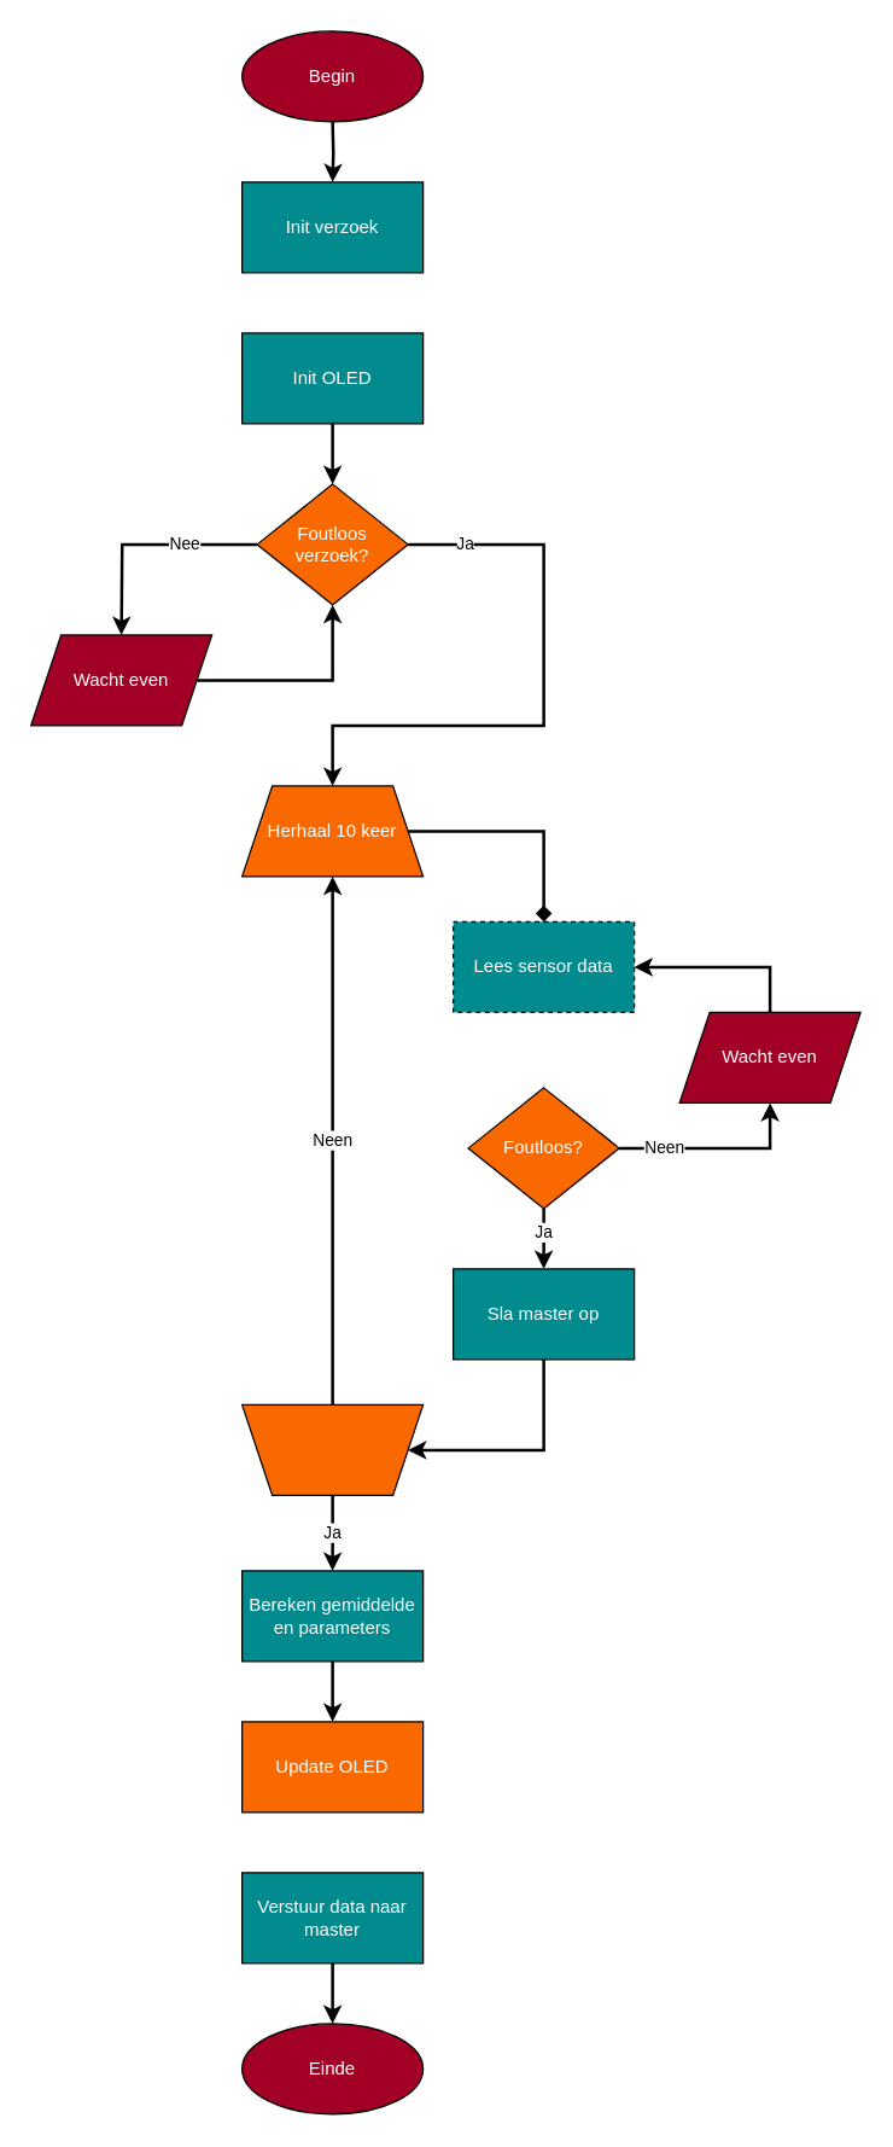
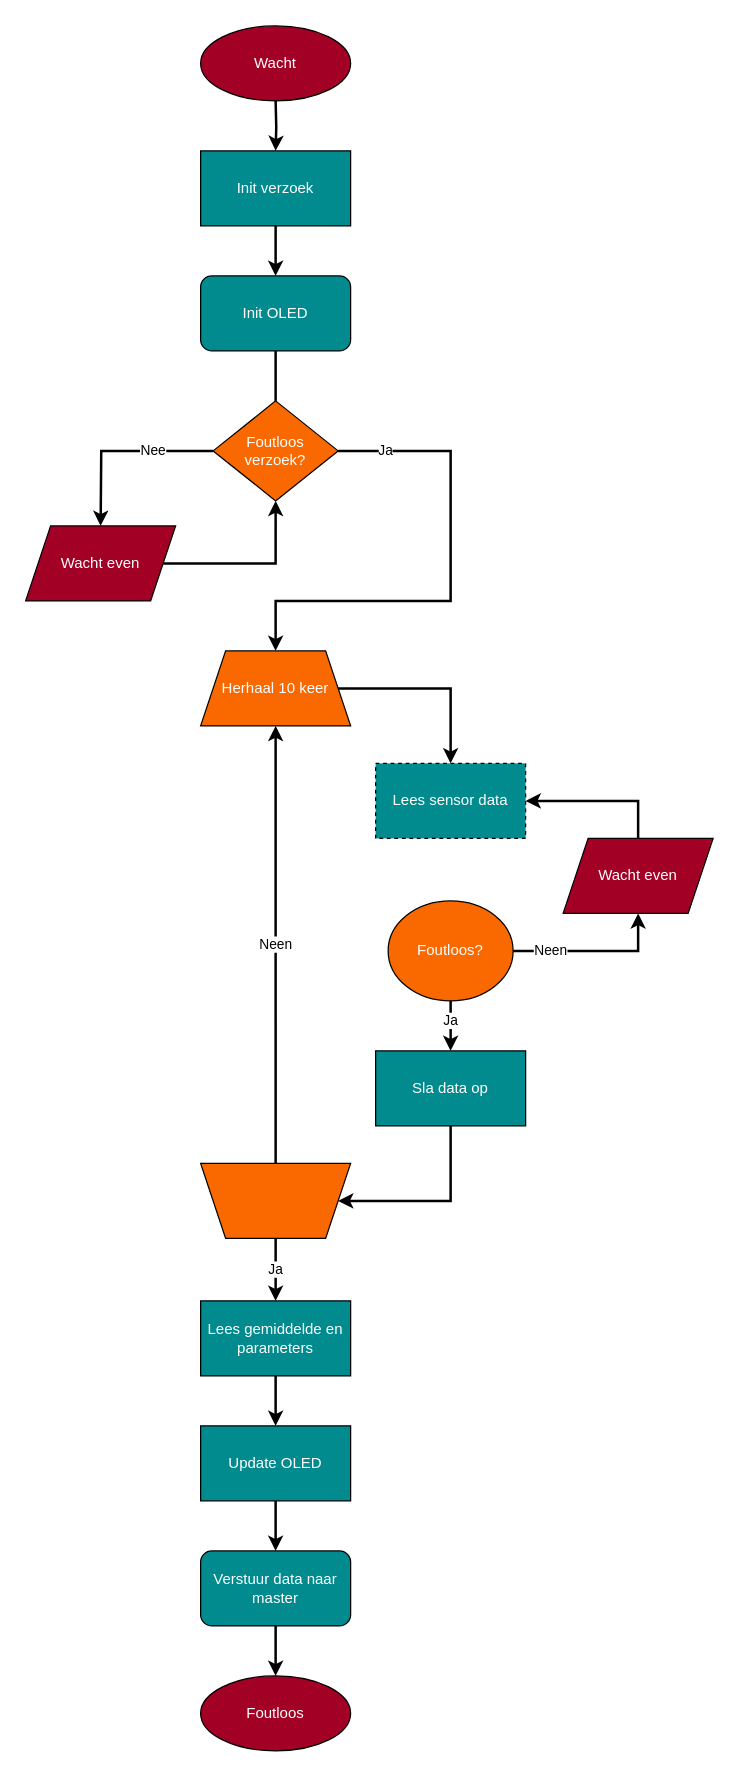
  <mxCell id="0" />
  <mxCell id="1" parent="0" />
+ <mxCell id="2" value="" style="edgeStyle=orthogonalEdgeStyle;rounded=0;orthogonalLoop=1;jettySize=auto;html=1;strokeWidth=2;fontColor=#000000;" parent="1" source="3" target="11" edge="1"><mxGeometry relative="1" as="geometry" /></mxCell>
  <mxCell id="3" value="Init verzoek" style="rounded=0;whiteSpace=wrap;html=1;fontColor=#ffffff;fillColor=#018B8E;strokeColor=#000000;" parent="1" vertex="1"><mxGeometry x="160" y="120" width="120" height="60" as="geometry" /></mxCell>
  <mxCell id="4" style="edgeStyle=orthogonalEdgeStyle;rounded=0;orthogonalLoop=1;jettySize=auto;html=1;strokeWidth=2;fontColor=#000000;exitX=0.5;exitY=0;exitDx=0;exitDy=0;" parent="1" source="25" target="5" edge="1"><mxGeometry relative="1" as="geometry" /></mxCell>
  <mxCell id="5" value="Lees sensor data" style="rounded=0;whiteSpace=wrap;html=1;fontColor=#ffffff;fillColor=#018B8E;strokeColor=#000000;dashed=1;" parent="1" vertex="1"><mxGeometry x="300" y="610" width="120" height="60" as="geometry" /></mxCell>
  <mxCell id="6" value="Nee" style="edgeStyle=orthogonalEdgeStyle;rounded=0;orthogonalLoop=1;jettySize=auto;html=1;exitX=0;exitY=0.5;exitDx=0;exitDy=0;entryX=0.5;entryY=0;entryDx=0;entryDy=0;strokeWidth=2;fontColor=#000000;" parent="1" source="7" edge="1"><mxGeometry x="-0.375" relative="1" as="geometry"><mxPoint x="-1" as="offset" /><mxPoint x="80.01" y="420" as="targetPoint" /></mxGeometry></mxCell>
  <mxCell id="7" value="Foutloos verzoek?" style="rhombus;whiteSpace=wrap;html=1;strokeColor=#000000;fontColor=#ffffff;fillColor=#fa6800;" parent="1" vertex="1"><mxGeometry x="170.01" y="320" width="100" height="80" as="geometry" /></mxCell>
  <mxCell id="8" style="edgeStyle=orthogonalEdgeStyle;rounded=0;orthogonalLoop=1;jettySize=auto;html=1;entryX=0.5;entryY=1;entryDx=0;entryDy=0;strokeWidth=2;fontColor=#000000;exitX=1;exitY=0.5;exitDx=0;exitDy=0;" parent="1" source="26" target="7" edge="1"><mxGeometry relative="1" as="geometry"><mxPoint x="140.01" y="450" as="sourcePoint" /></mxGeometry></mxCell>
  <mxCell id="9" value="" style="edgeStyle=orthogonalEdgeStyle;rounded=0;orthogonalLoop=1;jettySize=auto;html=1;strokeWidth=2;fontColor=#000000;" parent="1" target="3" edge="1"><mxGeometry relative="1" as="geometry"><mxPoint x="220" y="80" as="sourcePoint" /></mxGeometry></mxCell>
- <mxCell id="10" value="" style="edgeStyle=orthogonalEdgeStyle;rounded=0;orthogonalLoop=1;jettySize=auto;html=1;strokeWidth=2;fontColor=#000000;" parent="1" source="11" target="7" edge="1"><mxGeometry relative="1" as="geometry" /></mxCell>
- <mxCell id="11" value="Init OLED" style="rounded=0;whiteSpace=wrap;html=1;fontColor=#ffffff;fillColor=#018B8E;strokeColor=#000000;" parent="1" vertex="1"><mxGeometry x="160" y="220" width="120" height="60" as="geometry" /></mxCell>
+ <mxCell id="10" value="" style="edgeStyle=orthogonalEdgeStyle;rounded=0;orthogonalLoop=1;jettySize=auto;html=1;strokeWidth=2;fontColor=#000000;endArrow=none;" parent="1" source="11" target="7" edge="1"><mxGeometry relative="1" as="geometry" /></mxCell>
+ <mxCell id="11" value="Init OLED" style="whiteSpace=wrap;html=1;fontColor=#ffffff;fillColor=#018B8E;strokeColor=#000000;rounded=1;" parent="1" vertex="1"><mxGeometry x="160" y="220" width="120" height="60" as="geometry" /></mxCell>
  <mxCell id="12" value="Ja" style="endArrow=classic;html=1;rounded=0;strokeWidth=2;fontColor=#000000;exitX=1;exitY=0.5;exitDx=0;exitDy=0;" parent="1" source="7" edge="1"><mxGeometry x="-0.806" width="50" height="50" relative="1" as="geometry"><mxPoint x="240" y="570" as="sourcePoint" /><mxPoint x="220" y="520" as="targetPoint" /><Array as="points"><mxPoint x="360" y="360" /><mxPoint x="360" y="420" /><mxPoint x="360" y="480" /><mxPoint x="220" y="480" /></Array><mxPoint as="offset" /></mxGeometry></mxCell>
- <mxCell id="13" style="edgeStyle=orthogonalEdgeStyle;rounded=0;orthogonalLoop=1;jettySize=auto;html=1;entryX=0.5;entryY=0;entryDx=0;entryDy=0;strokeWidth=2;fontColor=#000000;endArrow=diamond;" parent="1" source="14" target="5" edge="1"><mxGeometry relative="1" as="geometry" /></mxCell>
+ <mxCell id="13" style="edgeStyle=orthogonalEdgeStyle;rounded=0;orthogonalLoop=1;jettySize=auto;html=1;entryX=0.5;entryY=0;entryDx=0;entryDy=0;strokeWidth=2;fontColor=#000000;" parent="1" source="14" target="5" edge="1"><mxGeometry relative="1" as="geometry" /></mxCell>
  <mxCell id="14" value="Herhaal 10 keer" style="shape=trapezoid;perimeter=trapezoidPerimeter;whiteSpace=wrap;html=1;fixedSize=1;fontColor=#ffffff;fillColor=#fa6800;strokeColor=#000000;" parent="1" vertex="1"><mxGeometry x="160" y="520" width="120" height="60" as="geometry" /></mxCell>
  <mxCell id="15" value="Ja" style="edgeStyle=orthogonalEdgeStyle;rounded=0;orthogonalLoop=1;jettySize=auto;html=1;strokeWidth=2;fontColor=#000000;" parent="1" source="17" target="19" edge="1"><mxGeometry relative="1" as="geometry" /></mxCell>
  <mxCell id="16" value="Neen" style="edgeStyle=orthogonalEdgeStyle;rounded=0;orthogonalLoop=1;jettySize=auto;html=1;entryX=0.5;entryY=1;entryDx=0;entryDy=0;fontColor=#000000;strokeWidth=2;" edge="1" parent="1" source="17" target="14"><mxGeometry relative="1" as="geometry" /></mxCell>
  <mxCell id="17" value="" style="shape=trapezoid;perimeter=trapezoidPerimeter;whiteSpace=wrap;fixedSize=1;fontColor=#ffffff;rotation=-180;fillColor=#fa6800;strokeColor=#000000;html=1;" parent="1" vertex="1"><mxGeometry x="160.01" y="930" width="120" height="60" as="geometry" /></mxCell>
  <mxCell id="18" value="" style="edgeStyle=orthogonalEdgeStyle;rounded=0;orthogonalLoop=1;jettySize=auto;html=1;strokeWidth=2;fontColor=#000000;" parent="1" source="19" edge="1"><mxGeometry relative="1" as="geometry"><mxPoint x="220.01" y="1140" as="targetPoint" /></mxGeometry></mxCell>
- <mxCell id="19" value="Bereken gemiddelde en parameters" style="rounded=0;whiteSpace=wrap;html=1;fontColor=#ffffff;fillColor=#018B8E;strokeColor=#000000;" parent="1" vertex="1"><mxGeometry x="160.01" y="1040" width="120" height="60" as="geometry" /></mxCell>
+ <mxCell id="19" value="Lees gemiddelde en parameters" style="rounded=0;whiteSpace=wrap;html=1;fontColor=#ffffff;fillColor=#018B8E;strokeColor=#000000;" parent="1" vertex="1"><mxGeometry x="160.01" y="1040" width="120" height="60" as="geometry" /></mxCell>
  <mxCell id="20" value="Ja" style="edgeStyle=orthogonalEdgeStyle;rounded=0;orthogonalLoop=1;jettySize=auto;html=1;strokeWidth=2;fontColor=#000000;" parent="1" source="22" target="24" edge="1"><mxGeometry x="-0.2" relative="1" as="geometry"><Array as="points"><mxPoint x="360" y="800" /><mxPoint x="360" y="800" /></Array><mxPoint as="offset" /></mxGeometry></mxCell>
  <mxCell id="21" value="Neen" style="edgeStyle=orthogonalEdgeStyle;rounded=0;orthogonalLoop=1;jettySize=auto;html=1;entryX=0.5;entryY=1;entryDx=0;entryDy=0;strokeWidth=2;fontColor=#000000;" parent="1" source="22" target="25" edge="1"><mxGeometry x="-0.538" relative="1" as="geometry"><mxPoint as="offset" /></mxGeometry></mxCell>
- <mxCell id="22" value="Foutloos?" style="rhombus;whiteSpace=wrap;html=1;strokeColor=#000000;fontColor=#ffffff;fillColor=#fa6800;" parent="1" vertex="1"><mxGeometry x="310" y="720" width="100" height="80" as="geometry" /></mxCell>
+ <mxCell id="22" value="Foutloos?" style="ellipse;whiteSpace=wrap;html=1;strokeColor=#000000;fontColor=#ffffff;fillColor=#fa6800;" parent="1" vertex="1"><mxGeometry x="310" y="720" width="100" height="80" as="geometry" /></mxCell>
  <mxCell id="23" style="edgeStyle=orthogonalEdgeStyle;rounded=0;orthogonalLoop=1;jettySize=auto;html=1;entryX=0;entryY=0.5;entryDx=0;entryDy=0;strokeWidth=2;fontColor=#000000;" parent="1" source="24" target="17" edge="1"><mxGeometry relative="1" as="geometry"><Array as="points"><mxPoint x="360" y="960" /></Array></mxGeometry></mxCell>
- <mxCell id="24" value="Sla master op" style="rounded=0;whiteSpace=wrap;html=1;fontColor=#ffffff;fillColor=#018B8E;strokeColor=#000000;" parent="1" vertex="1"><mxGeometry x="300" y="840" width="120" height="60" as="geometry" /></mxCell>
+ <mxCell id="24" value="Sla data op" style="rounded=0;whiteSpace=wrap;html=1;fontColor=#ffffff;fillColor=#018B8E;strokeColor=#000000;" parent="1" vertex="1"><mxGeometry x="300" y="840" width="120" height="60" as="geometry" /></mxCell>
  <mxCell id="25" value="Wacht even" style="shape=parallelogram;perimeter=parallelogramPerimeter;whiteSpace=wrap;html=1;fixedSize=1;fontColor=#ffffff;fillColor=#a20025;strokeColor=#000000;" parent="1" vertex="1"><mxGeometry x="450" y="670" width="120" height="60" as="geometry" /></mxCell>
  <mxCell id="26" value="Wacht even" style="shape=parallelogram;perimeter=parallelogramPerimeter;whiteSpace=wrap;html=1;fixedSize=1;fontColor=#ffffff;fillColor=#a20025;strokeColor=#000000;" parent="1" vertex="1"><mxGeometry x="20" y="420" width="120" height="60" as="geometry" /></mxCell>
- <mxCell id="28" value="Update OLED" style="rounded=0;whiteSpace=wrap;html=1;fontColor=#ffffff;fillColor=#fa6800;strokeColor=#000000;" parent="1" vertex="1"><mxGeometry x="160" y="1140" width="120" height="60" as="geometry" /></mxCell>
+ <mxCell id="27" value="" style="edgeStyle=orthogonalEdgeStyle;rounded=0;orthogonalLoop=1;jettySize=auto;html=1;strokeWidth=2;fontColor=#000000;" parent="1" source="28" target="30" edge="1"><mxGeometry relative="1" as="geometry" /></mxCell>
+ <mxCell id="28" value="Update OLED" style="rounded=0;whiteSpace=wrap;html=1;fontColor=#ffffff;fillColor=#018B8E;strokeColor=#000000;" parent="1" vertex="1"><mxGeometry x="160" y="1140" width="120" height="60" as="geometry" /></mxCell>
  <mxCell id="29" value="" style="edgeStyle=orthogonalEdgeStyle;rounded=0;orthogonalLoop=1;jettySize=auto;html=1;strokeWidth=2;fontColor=#000000;" parent="1" source="30" edge="1"><mxGeometry relative="1" as="geometry"><mxPoint x="220.01" y="1340" as="targetPoint" /></mxGeometry></mxCell>
- <mxCell id="30" value="Verstuur data naar master" style="rounded=0;whiteSpace=wrap;html=1;fontColor=#ffffff;fillColor=#018B8E;strokeColor=#000000;" parent="1" vertex="1"><mxGeometry x="160.01" y="1240" width="120" height="60" as="geometry" /></mxCell>
- <mxCell id="31" value="Begin" style="ellipse;whiteSpace=wrap;html=1;fontColor=#ffffff;fillColor=#a20025;strokeColor=#000000;" parent="1" vertex="1"><mxGeometry x="160" y="20" width="120" height="60" as="geometry" /></mxCell>
- <mxCell id="32" value="Einde" style="ellipse;whiteSpace=wrap;html=1;fontColor=#ffffff;fillColor=#a20025;strokeColor=#000000;" parent="1" vertex="1"><mxGeometry x="160" y="1340" width="120" height="60" as="geometry" /></mxCell>
+ <mxCell id="30" value="Verstuur data naar master" style="whiteSpace=wrap;html=1;fontColor=#ffffff;fillColor=#018B8E;strokeColor=#000000;rounded=1;" parent="1" vertex="1"><mxGeometry x="160.01" y="1240" width="120" height="60" as="geometry" /></mxCell>
+ <mxCell id="31" value="Wacht" style="ellipse;whiteSpace=wrap;html=1;fontColor=#ffffff;fillColor=#a20025;strokeColor=#000000;" parent="1" vertex="1"><mxGeometry x="160" y="20" width="120" height="60" as="geometry" /></mxCell>
+ <mxCell id="32" value="Foutloos" style="ellipse;whiteSpace=wrap;html=1;fontColor=#ffffff;fillColor=#a20025;strokeColor=#000000;" parent="1" vertex="1"><mxGeometry x="160" y="1340" width="120" height="60" as="geometry" /></mxCell>
